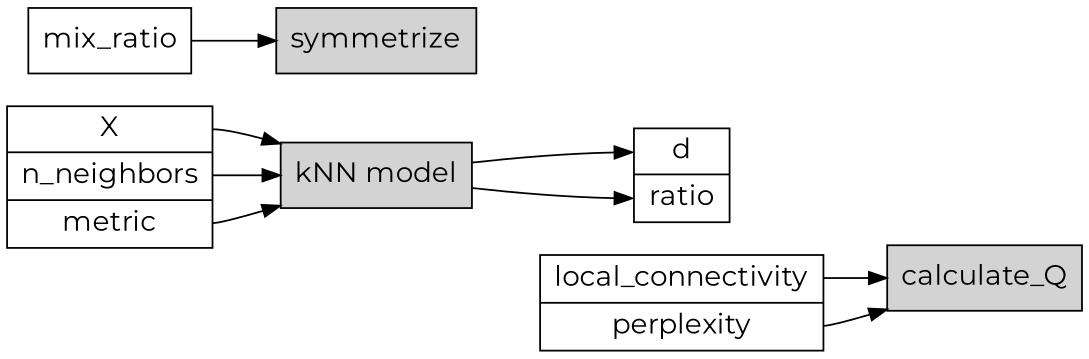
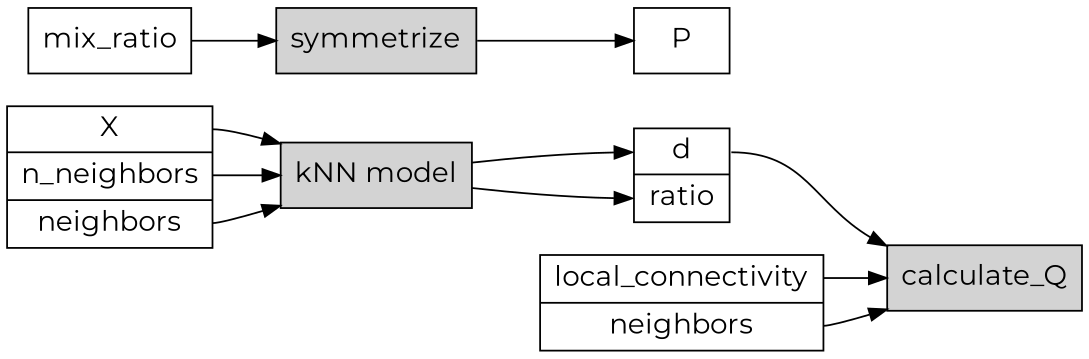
  digraph {
    fontname=Montserrat
    rankdir=LR
    node [fontname=Montserrat fontsize=16 shape=record]
    edge [fontname=Montserrat headport=f0 tailport=f0]
-   n1 [label="<f0> X| <f1> n_neighbors| <f2> metric"]
+   n1 [label="<f0> X| <f1> n_neighbors| <f2> neighbors"]
    n2 [label="<f0> kNN model" style=filled]
    n3 [label="<f0> d| <f1> ratio"]
    n4 [label="<f0> calculate_Q" style=filled]
    n5 [label="<f0> symmetrize" style=filled]
-   n7 [label="<f0> local_connectivity| <f1> perplexity"]
+   n6 [label="<f0> P"]
+   n7 [label="<f0> local_connectivity| <f1> neighbors"]
    n8 [label="<f0> mix_ratio"]
    n1 -> n2
    n1 -> n2 [tailport=f1]
    n1 -> n2 [tailport=f2]
    n2 -> n3
    n2 -> n3 [headport=f1]
+   n3 -> n4
+   n5 -> n6
    n7 -> n4
    n7 -> n4 [tailport=f1]
    n8 -> n5
  }
